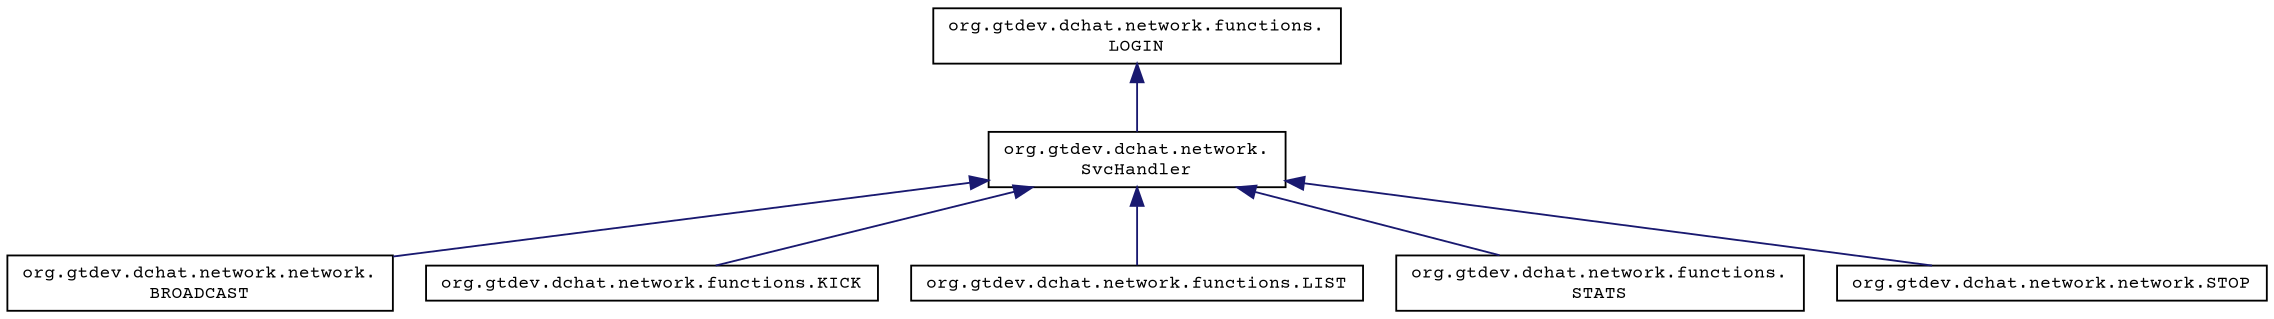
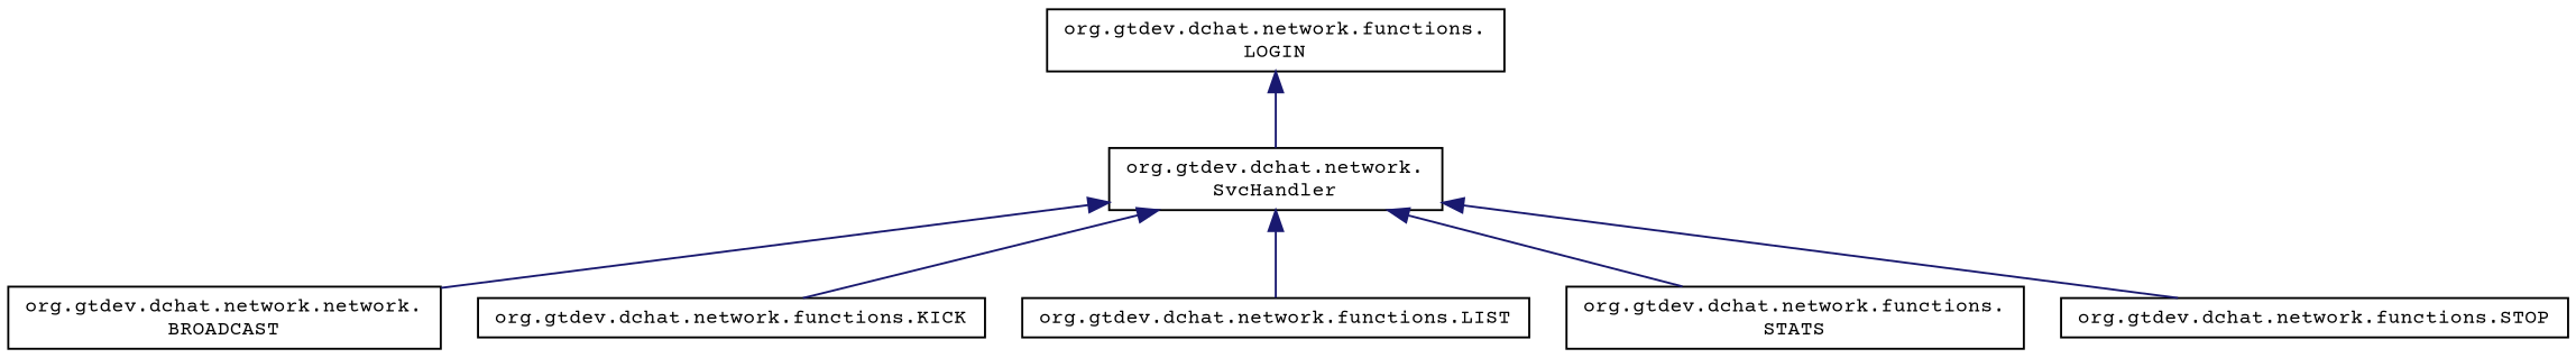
  digraph {
    fontname="Courier Prime"
    rankdir=TB
    node [color=black fillcolor=white fontname="Courier Prime" fontsize=10 shape=record style=filled]
    edge [color=midnightblue dir=back fontname="Courier Prime" fontsize=10 labelfontname=Helvetica labelfontsize=10 style=solid]
    n1 [height=0.2 label="org.gtdev.dchat.network.\lSvcHandler" width=0.4]
    n2 [height=0.2 label="org.gtdev.dchat.network.network.\lBROADCAST" width=0.4]
    n3 [height=0.2 label="org.gtdev.dchat.network.functions.KICK" width=0.4]
    n4 [height=0.2 label="org.gtdev.dchat.network.functions.LIST" width=0.4]
    n5 [height=0.2 label="org.gtdev.dchat.network.functions.\lSTATS" width=0.4]
-   n6 [height=0.2 label="org.gtdev.dchat.network.network.STOP" width=0.4]
+   n6 [height=0.2 label="org.gtdev.dchat.network.functions.STOP" width=0.4]
    n7 [height=0.2 label="org.gtdev.dchat.network.functions.\lLOGIN" width=0.4]
    n1 -> n2
    n1 -> n3
    n1 -> n4
    n1 -> n5
    n1 -> n6
    n7 -> n1
  }
